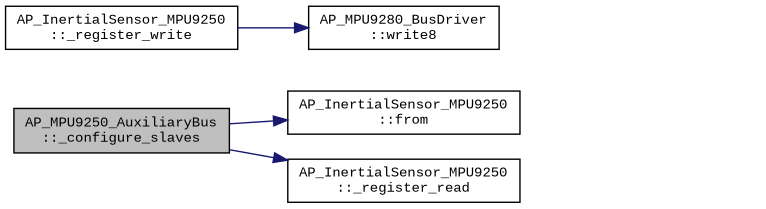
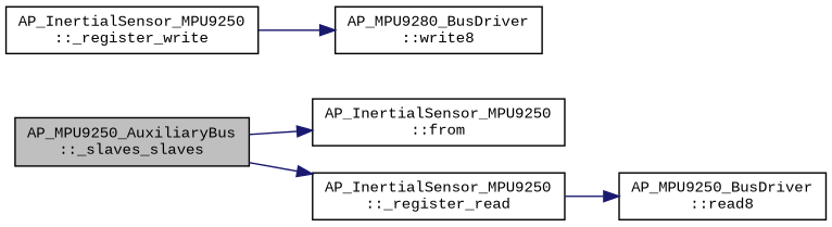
  digraph {
    fontname="Liberation Mono"
    rankdir=LR
    node [color=black fillcolor=white fontname="Liberation Mono" fontsize=10 shape=record style=filled]
    edge [color=midnightblue fontname="Liberation Mono" fontsize=10 labelfontname=Helvetica labelfontsize=10 style=solid]
-   n1 [fillcolor=grey75 fontcolor=black height=0.2 label="AP_MPU9250_AuxiliaryBus\l::_configure_slaves" width=0.4]
+   n1 [fillcolor=grey75 fontcolor=black height=0.2 label="AP_MPU9250_AuxiliaryBus\l::_slaves_slaves" width=0.4]
    n2 [height=0.2 label="AP_InertialSensor_MPU9250\l::from" width=0.4]
    n3 [height=0.2 label="AP_InertialSensor_MPU9250\l::_register_read" width=0.4]
+   n4 [height=0.2 label="AP_MPU9250_BusDriver\l::read8" width=0.4]
    n5 [height=0.2 label="AP_InertialSensor_MPU9250\l::_register_write" width=0.4]
    n6 [height=0.2 label="AP_MPU9280_BusDriver\l::write8" width=0.4]
    n1 -> n2
    n1 -> n3
+   n3 -> n4
    n5 -> n6
  }
